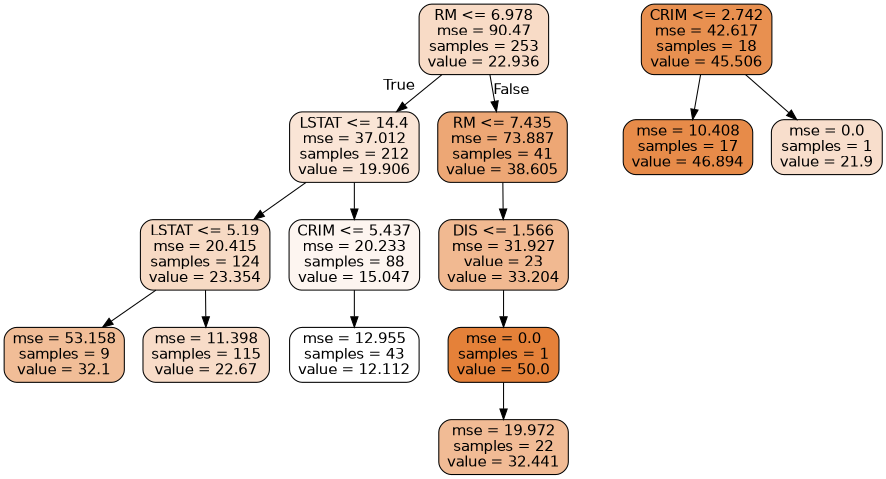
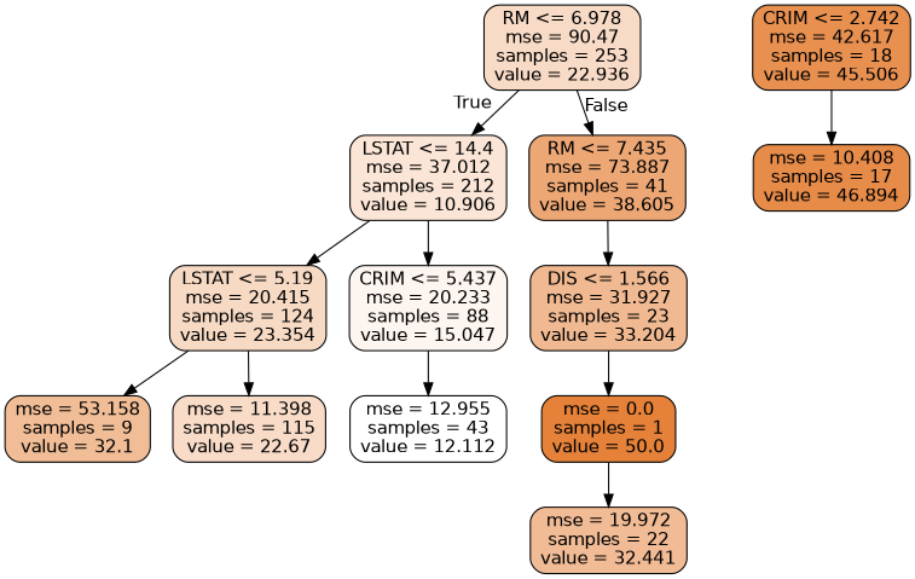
  digraph {
    node [color=black fontname=helvetica shape=box style="filled, rounded"]
    edge [fontname=helvetica]
    n1 [fillcolor="#f8dbc6" label="RM <= 6.978\nmse = 90.47\nsamples = 253\nvalue = 22.936"]
-   n2 [fillcolor="#fae5d6" label="LSTAT <= 14.4\nmse = 37.012\nsamples = 212\nvalue = 19.906"]
+   n2 [fillcolor="#fae5d6" label="LSTAT <= 14.4\nmse = 37.012\nsamples = 212\nvalue = 10.906"]
    n3 [fillcolor="#eda775" label="RM <= 7.435\nmse = 73.887\nsamples = 41\nvalue = 38.605"]
    n4 [fillcolor="#f7dac4" label="LSTAT <= 5.19\nmse = 20.415\nsamples = 124\nvalue = 23.354"]
    n5 [fillcolor="#fdf5f0" label="CRIM <= 5.437\nmse = 20.233\nsamples = 88\nvalue = 15.047"]
-   n6 [fillcolor="#f1b991" label="DIS <= 1.566\nmse = 31.927\nvalue = 23\nvalue = 33.204"]
+   n6 [fillcolor="#f1b991" label="DIS <= 1.566\nmse = 31.927\nsamples = 23\nvalue = 33.204"]
    n7 [fillcolor="#f1bd97" label="mse = 53.158\nsamples = 9\nvalue = 32.1"]
    n8 [fillcolor="#f8dcc8" label="mse = 11.398\nsamples = 115\nvalue = 22.67"]
    n9 [fillcolor="#ffffff" label="mse = 12.955\nsamples = 43\nvalue = 12.112"]
    n10 [fillcolor="#e58139" label="mse = 0.0\nsamples = 1\nvalue = 50.0"]
    n11 [fillcolor="#e89050" label="CRIM <= 2.742\nmse = 42.617\nsamples = 18\nvalue = 45.506"]
    n12 [fillcolor="#e78b49" label="mse = 10.408\nsamples = 17\nvalue = 46.894"]
-   n13 [fillcolor="#f8decc" label="mse = 0.0\nsamples = 1\nvalue = 21.9"]
    n14 [fillcolor="#f1bb95" label="mse = 19.972\nsamples = 22\nvalue = 32.441"]
    n1 -> n2 [headlabel=True labelangle=45 labeldistance=2.5]
    n1 -> n3 [headlabel=False labelangle=-45 labeldistance=2.5]
    n2 -> n4
    n2 -> n5
    n3 -> n6
    n4 -> n7
    n4 -> n8
    n5 -> n9
    n6 -> n10
    n10 -> n14
    n11 -> n12
-   n11 -> n13
  }
